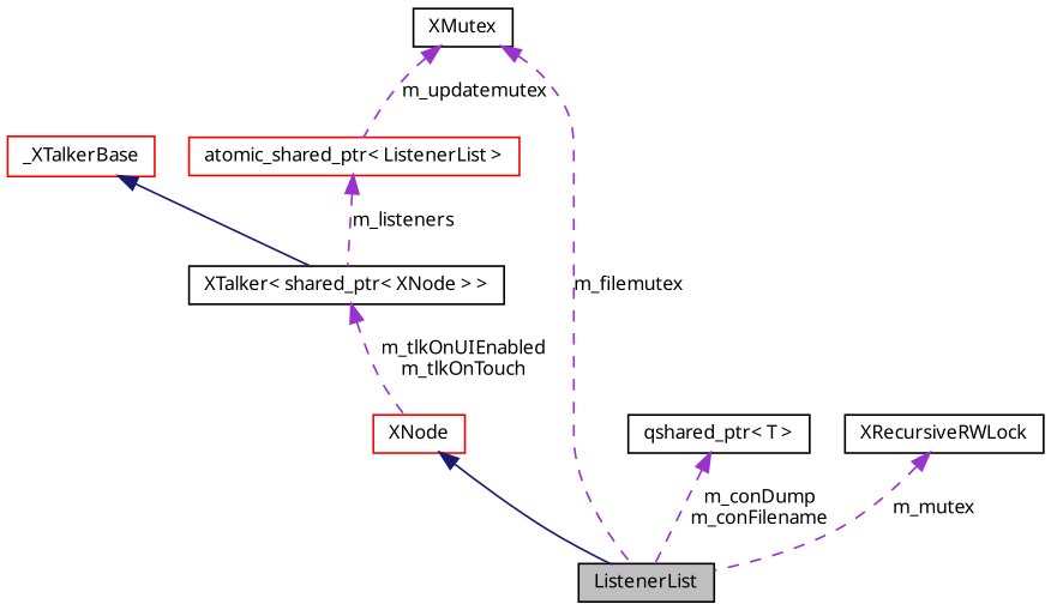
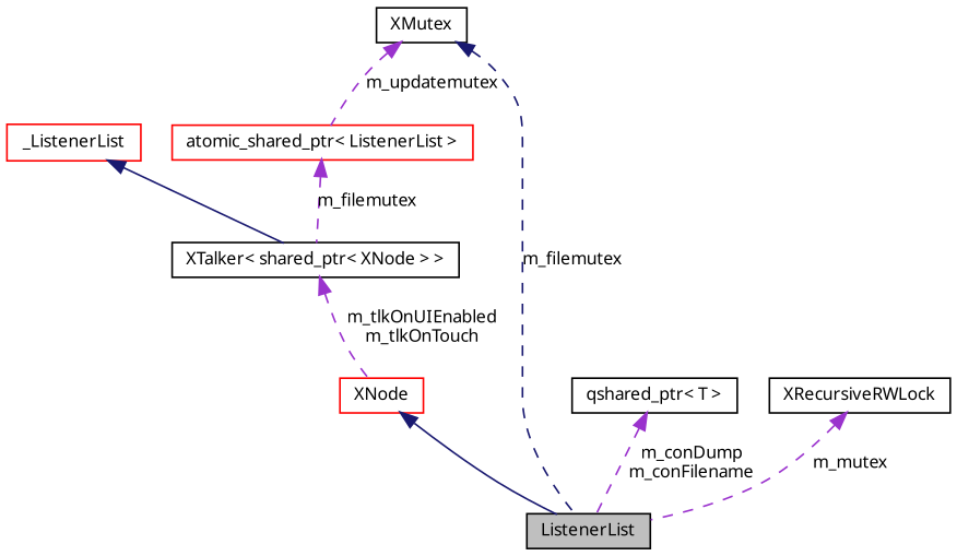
  digraph {
    node [color=black fillcolor=white fontname="FreeSans.ttf" fontsize=10 shape=record style=filled]
    edge [color=darkorchid3 dir=back fontname="FreeSans.ttf" fontsize=10 labelfontname="FreeSans.ttf" labelfontsize=10 style=dashed]
    n1 [fillcolor=grey75 fontcolor=black height=0.2 label=ListenerList width=0.4]
    n2 [color=red height=0.2 label=XNode width=0.4]
    n3 [height=0.2 label="XTalker\< shared_ptr\< XNode \> \>" width=0.4]
-   n4 [color=red height=0.2 label=_XTalkerBase width=0.4]
+   n4 [color=red height=0.2 label=_ListenerList width=0.4]
    n5 [color=red height=0.2 label="atomic_shared_ptr\< ListenerList \>" width=0.4]
    n6 [height=0.2 label=XMutex width=0.4]
    n7 [height=0.2 label="qshared_ptr\< T \>" width=0.4]
    n8 [height=0.2 label=XRecursiveRWLock width=0.4]
    n2 -> n1 [color=midnightblue style=solid]
    n3 -> n2 [label="m_tlkOnUIEnabled\nm_tlkOnTouch"]
    n4 -> n3 [color=midnightblue style=solid]
-   n5 -> n3 [label=m_listeners]
-   n6 -> n1 [label=m_filemutex]
+   n5 -> n3 [label=m_filemutex]
+   n6 -> n1 [color=midnightblue label=m_filemutex]
    n6 -> n5 [label=m_updatemutex]
    n7 -> n1 [label="m_conDump\nm_conFilename"]
    n8 -> n1 [label=m_mutex]
  }
